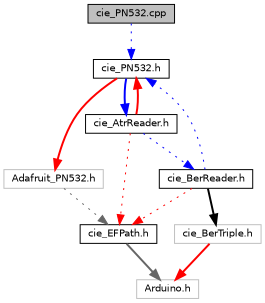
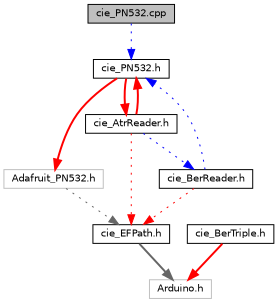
  digraph {
    node [color=black fillcolor=white fontname=Helvetica fontsize=10 shape=record style=filled]
    edge [color=red fontname=Helvetica fontsize=10 labelfontname=Helvetica labelfontsize=10 style=dotted]
    n1 [fillcolor=grey75 fontcolor=black height=0.2 label="cie_PN532.cpp" width=0.4]
    n2 [height=0.2 label="cie_PN532.h" width=0.4]
    n3 [color=grey75 height=0.2 label="Adafruit_PN532.h" width=0.4]
    n4 [height=0.2 label="cie_AtrReader.h" width=0.4]
    n5 [height=0.2 label="cie_EFPath.h" width=0.4]
    n6 [color=grey75 height=0.2 label="Arduino.h" width=0.4]
    n7 [height=0.2 label="cie_BerReader.h" width=0.4]
-   n8 [color=grey75 height=0.2 label="cie_BerTriple.h" width=0.4]
+   n8 [height=0.2 label="cie_BerTriple.h" width=0.4]
    n1 -> n2 [color=blue]
    n2 -> n3 [style=bold]
-   n2 -> n4 [color=blue style=bold]
+   n2 -> n4 [style=bold]
    n3 -> n5 [color=gray40]
    n4 -> n2 [style=bold]
    n4 -> n5
    n4 -> n7 [color=blue]
    n5 -> n6 [color=gray40 style=bold]
    n7 -> n2 [color=blue]
    n7 -> n5
-   n7 -> n8 [color=black style=bold]
    n8 -> n6 [style=bold]
  }
